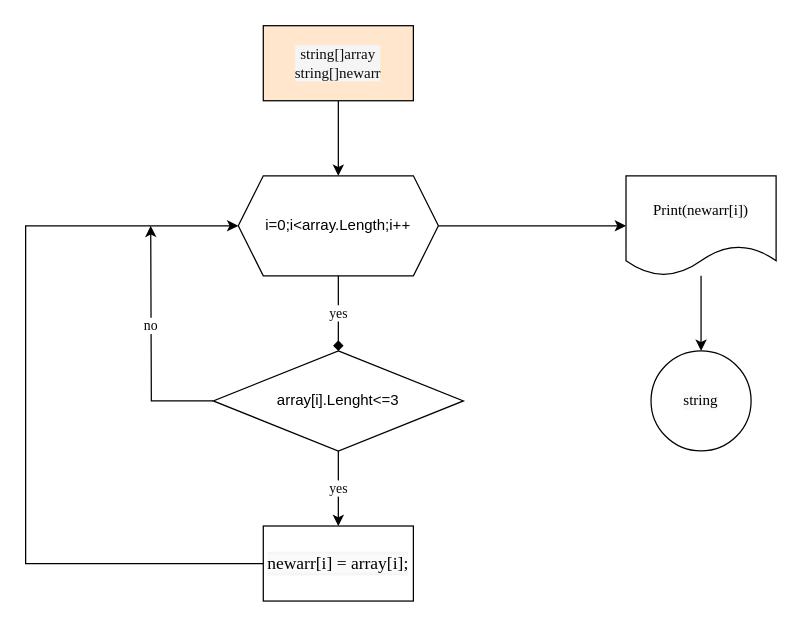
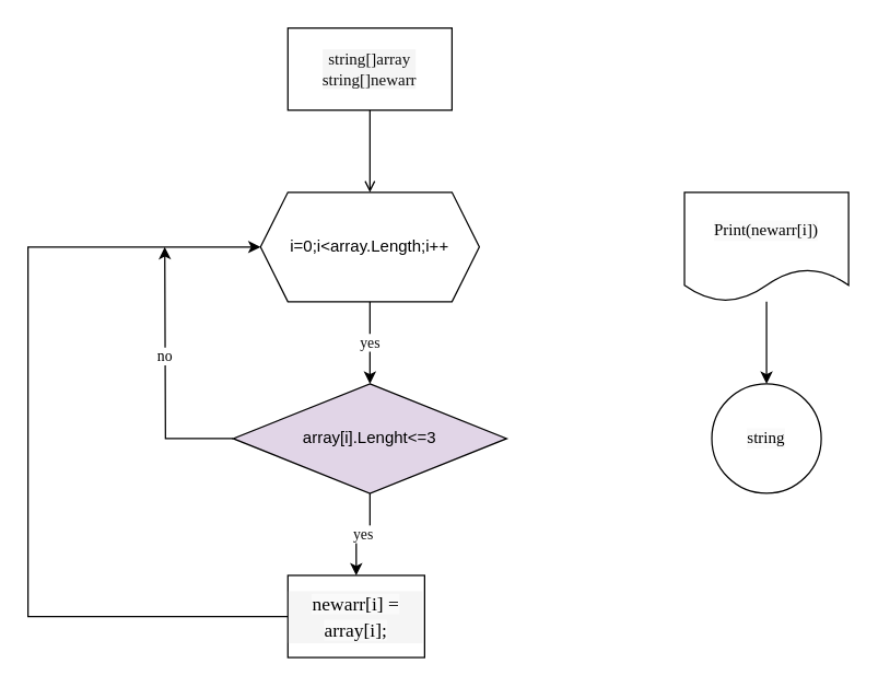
  <mxCell id="0" />
  <mxCell id="1" parent="0" />
- <mxCell id="2" value="yes" style="edgeStyle=orthogonalEdgeStyle;rounded=0;orthogonalLoop=1;jettySize=auto;html=1;fontFamily=Times New Roman;fontColor=#0D0D0D;endArrow=diamond;" edge="1" parent="1" source="4" target="7"><mxGeometry relative="1" as="geometry" /></mxCell>
- <mxCell id="3" style="edgeStyle=orthogonalEdgeStyle;rounded=0;orthogonalLoop=1;jettySize=auto;html=1;entryX=0;entryY=0.5;entryDx=0;entryDy=0;fontFamily=Times New Roman;fontColor=#000000;" edge="1" parent="1" source="4" target="13"><mxGeometry relative="1" as="geometry" /></mxCell>
+ <mxCell id="2" value="yes" style="edgeStyle=orthogonalEdgeStyle;rounded=0;orthogonalLoop=1;jettySize=auto;html=1;fontFamily=Times New Roman;fontColor=#0D0D0D;" edge="1" parent="1" source="4" target="7"><mxGeometry relative="1" as="geometry" /></mxCell>
  <mxCell id="4" value="i=0;i&amp;lt;array.Length;i++" style="shape=hexagon;perimeter=hexagonPerimeter2;whiteSpace=wrap;html=1;fixedSize=1;" parent="1" vertex="1"><mxGeometry x="190" y="140" width="160" height="80" as="geometry" /></mxCell>
  <mxCell id="5" value="yes" style="edgeStyle=orthogonalEdgeStyle;rounded=0;orthogonalLoop=1;jettySize=auto;html=1;fontFamily=Times New Roman;fontColor=#0D0D0D;" edge="1" parent="1" source="7" target="11"><mxGeometry relative="1" as="geometry"><mxPoint as="offset" /></mxGeometry></mxCell>
  <mxCell id="6" value="no" style="edgeStyle=orthogonalEdgeStyle;rounded=0;orthogonalLoop=1;jettySize=auto;html=1;exitX=0;exitY=0.5;exitDx=0;exitDy=0;fontFamily=Times New Roman;fontColor=#000000;" edge="1" parent="1" source="7"><mxGeometry x="0.158" relative="1" as="geometry"><mxPoint x="120" y="180" as="targetPoint" /><mxPoint as="offset" /></mxGeometry></mxCell>
- <mxCell id="7" value="array[i].Lenght&amp;lt;=3" style="rhombus;whiteSpace=wrap;html=1;" vertex="1" parent="1"><mxGeometry x="170" y="280" width="200" height="80" as="geometry" /></mxCell>
- <mxCell id="8" value="" style="edgeStyle=orthogonalEdgeStyle;rounded=0;orthogonalLoop=1;jettySize=auto;html=1;fontFamily=Times New Roman;fontColor=#0D0D0D;" edge="1" parent="1" source="9" target="4"><mxGeometry relative="1" as="geometry" /></mxCell>
- <mxCell id="9" value="&lt;font color=&quot;#0d0d0d&quot;&gt;string[]array&lt;br&gt;string[]newarr&lt;br&gt;&lt;/font&gt;" style="rounded=0;whiteSpace=wrap;html=1;labelBackgroundColor=#F5F5F5;fontFamily=Times New Roman;fontColor=#FFFFFF;fillColor=#ffe6cc;" vertex="1" parent="1"><mxGeometry x="210" y="20" width="120" height="60" as="geometry" /></mxCell>
+ <mxCell id="7" value="array[i].Lenght&amp;lt;=3" style="rhombus;whiteSpace=wrap;html=1;fillColor=#e1d5e7;" vertex="1" parent="1"><mxGeometry x="170" y="280" width="200" height="80" as="geometry" /></mxCell>
+ <mxCell id="8" value="" style="edgeStyle=orthogonalEdgeStyle;rounded=0;orthogonalLoop=1;jettySize=auto;html=1;fontFamily=Times New Roman;fontColor=#0D0D0D;endArrow=open;" edge="1" parent="1" source="9" target="4"><mxGeometry relative="1" as="geometry" /></mxCell>
+ <mxCell id="9" value="&lt;font color=&quot;#0d0d0d&quot;&gt;string[]array&lt;br&gt;string[]newarr&lt;br&gt;&lt;/font&gt;" style="rounded=0;whiteSpace=wrap;html=1;labelBackgroundColor=#F5F5F5;fontFamily=Times New Roman;fontColor=#FFFFFF;" vertex="1" parent="1"><mxGeometry x="210" y="20" width="120" height="60" as="geometry" /></mxCell>
  <mxCell id="10" style="edgeStyle=orthogonalEdgeStyle;rounded=0;orthogonalLoop=1;jettySize=auto;html=1;entryX=0;entryY=0.5;entryDx=0;entryDy=0;fontFamily=Times New Roman;fontColor=#000000;" edge="1" parent="1" source="11" target="4"><mxGeometry relative="1" as="geometry"><Array as="points"><mxPoint x="20" y="450" /><mxPoint x="20" y="180" /></Array></mxGeometry></mxCell>
- <mxCell id="11" value="&lt;div style=&quot;font-size: 14px; line-height: 19px;&quot;&gt;&lt;font style=&quot;background-color: rgb(250, 250, 250);&quot; color=&quot;#000000&quot;&gt;newarr[i] = array[i];&lt;/font&gt;&lt;/div&gt;" style="whiteSpace=wrap;html=1;labelBackgroundColor=#F5F5F5;fontFamily=Times New Roman;fontColor=#0D0D0D;" vertex="1" parent="1"><mxGeometry x="210" y="420" width="120" height="60" as="geometry" /></mxCell>
+ <mxCell id="11" value="&lt;div style=&quot;font-size: 14px; line-height: 19px;&quot;&gt;&lt;font style=&quot;background-color: rgb(250, 250, 250);&quot; color=&quot;#000000&quot;&gt;newarr[i] = array[i];&lt;/font&gt;&lt;/div&gt;" style="whiteSpace=wrap;html=1;labelBackgroundColor=#F5F5F5;fontFamily=Times New Roman;fontColor=#0D0D0D;" vertex="1" parent="1"><mxGeometry x="210" y="420" width="100" height="60" as="geometry" /></mxCell>
  <mxCell id="12" value="" style="edgeStyle=orthogonalEdgeStyle;rounded=0;orthogonalLoop=1;jettySize=auto;html=1;fontFamily=Times New Roman;fontColor=#000000;" edge="1" parent="1" source="13" target="14"><mxGeometry relative="1" as="geometry" /></mxCell>
  <mxCell id="13" value="Print(newarr[i])" style="shape=document;whiteSpace=wrap;html=1;boundedLbl=1;labelBackgroundColor=#FAFAFA;fontFamily=Times New Roman;fontColor=#000000;" vertex="1" parent="1"><mxGeometry x="500" y="140" width="120" height="80" as="geometry" /></mxCell>
  <mxCell id="14" value="string" style="ellipse;whiteSpace=wrap;html=1;fontFamily=Times New Roman;fontColor=#000000;labelBackgroundColor=#FAFAFA;" vertex="1" parent="1"><mxGeometry x="520" y="280" width="80" height="80" as="geometry" /></mxCell>
